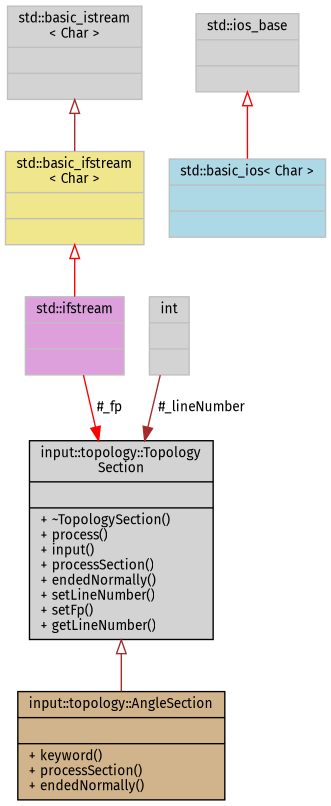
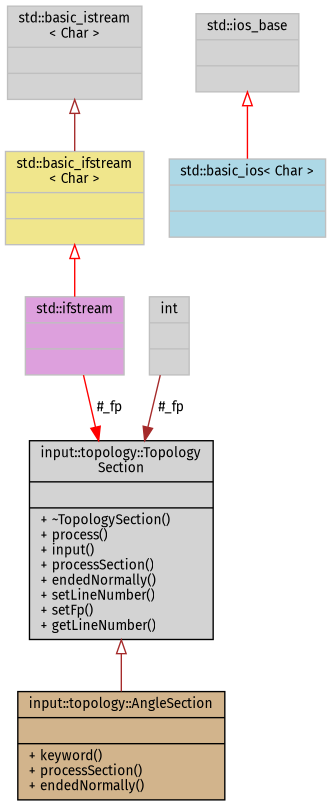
  digraph {
    fontname="Fira Sans"
    node [color=grey75 fillcolor=lightgrey fontname="Fira Sans" fontsize=10 shape=record style=filled]
    edge [arrowtail=onormal color=brown dir=back fontname="Fira Sans" fontsize=10 labelfontname=Helvetica labelfontsize=10 style=solid]
    n1 [color=black fillcolor=tan fontcolor=black height=0.2 label="{input::topology::AngleSection\n||+ keyword()\l+ processSection()\l+ endedNormally()\l}" width=0.4]
    n2 [color=black height=0.2 label="{input::topology::Topology\lSection\n||+ ~TopologySection()\l+ process()\l+ input()\l+ processSection()\l+ endedNormally()\l+ setLineNumber()\l+ setFp()\l+ getLineNumber()\l}" width=0.4]
    n3 [fillcolor=plum height=0.2 label="{std::ifstream\n||}" width=0.4]
    n4 [fillcolor=khaki height=0.2 label="{std::basic_ifstream\l\< Char \>\n||}" width=0.4]
    n5 [height=0.2 label="{std::basic_istream\l\< Char \>\n||}" width=0.4]
    n6 [fillcolor=lightblue height=0.2 label="{std::basic_ios\< Char \>\n||}" width=0.4]
    n7 [height=0.2 label="{std::ios_base\n||}" width=0.4]
    n8 [height=0.2 label="{int\n||}" width=0.4]
    n2 -> n1
    n3 -> n2 [arrowhead=normal color=red label=" #_fp" arrowtail="" dir=""]
    n4 -> n3 [color=red]
    n5 -> n4
    n7 -> n6 [color=red]
-   n8 -> n2 [arrowhead=normal label=" #_lineNumber" arrowtail="" dir=""]
+   n8 -> n2 [arrowhead=normal label=" #_fp" arrowtail="" dir=""]
  }
